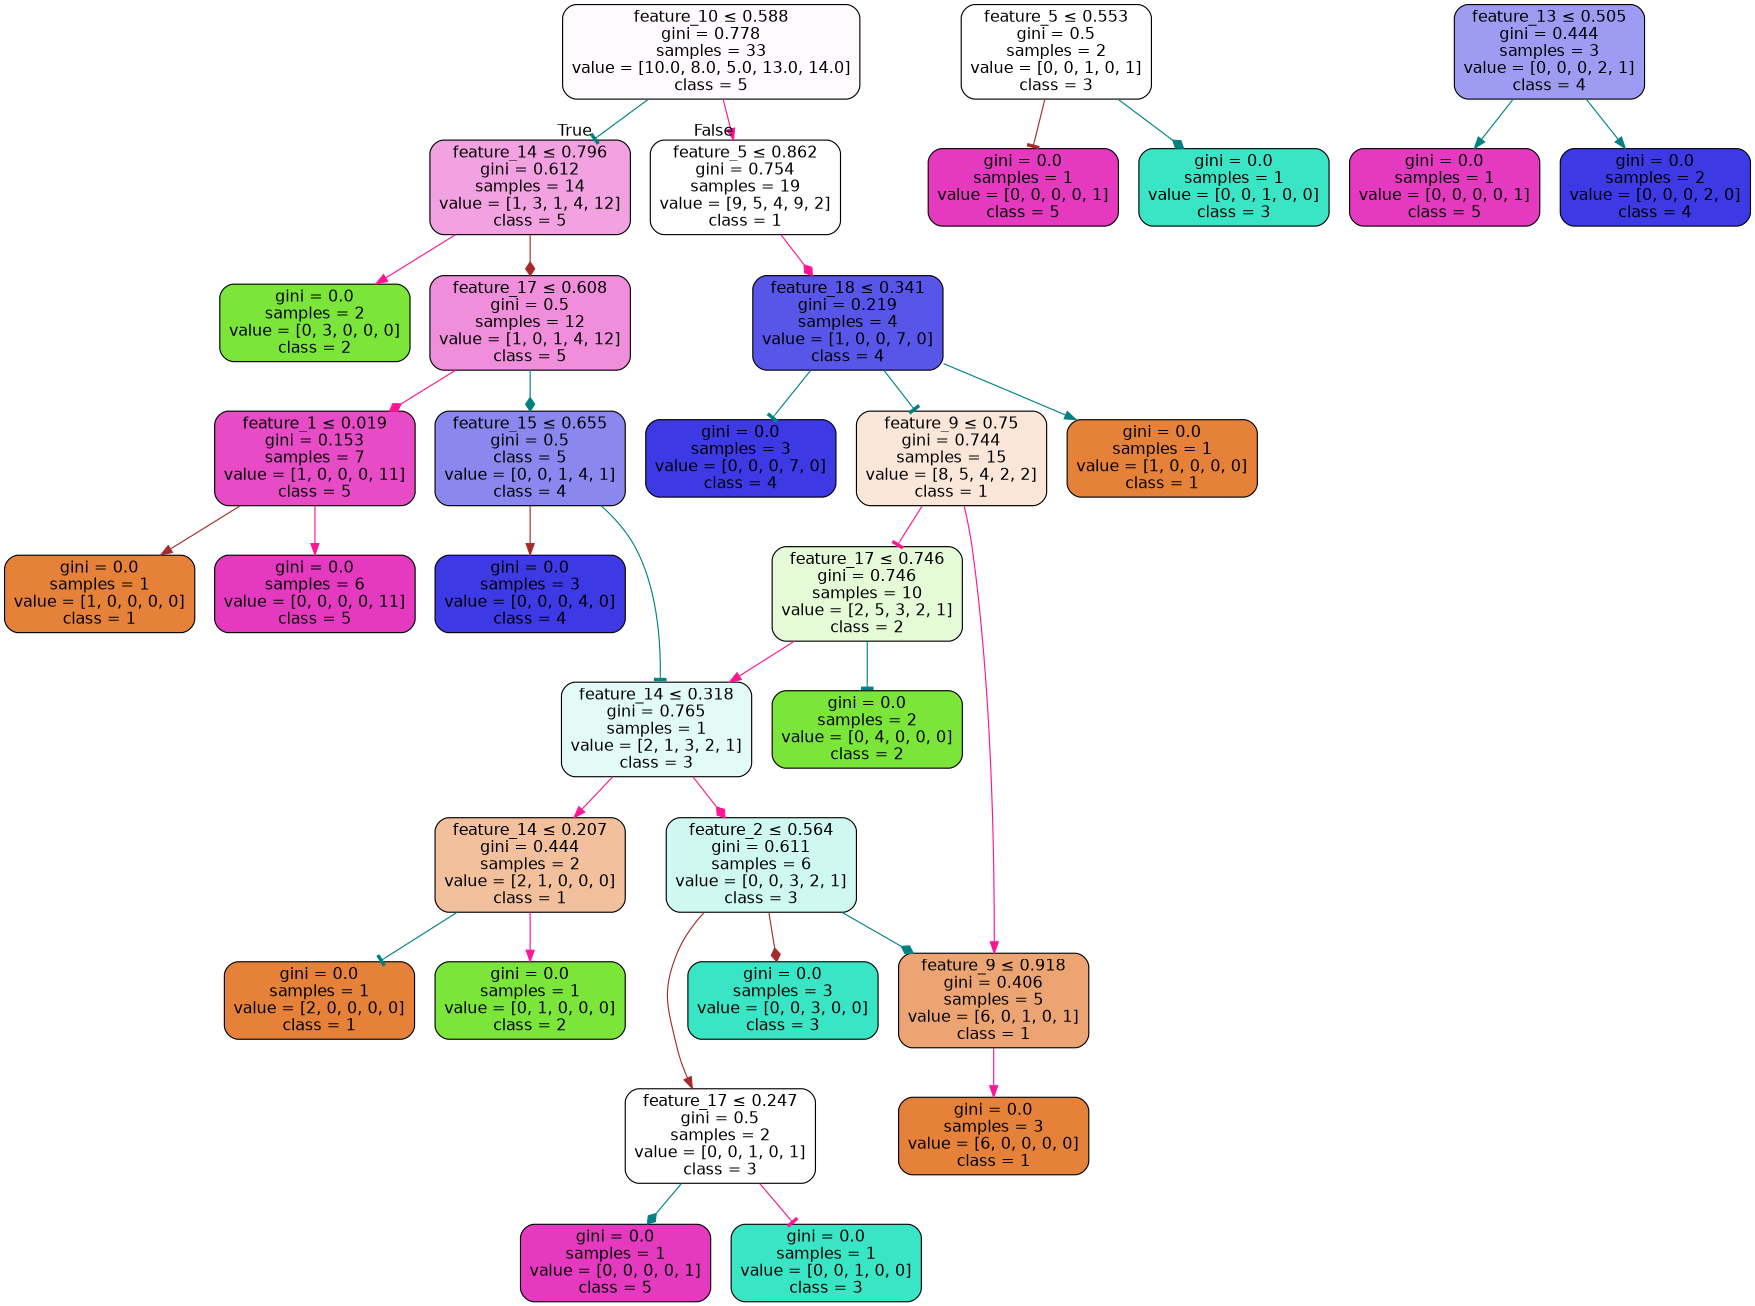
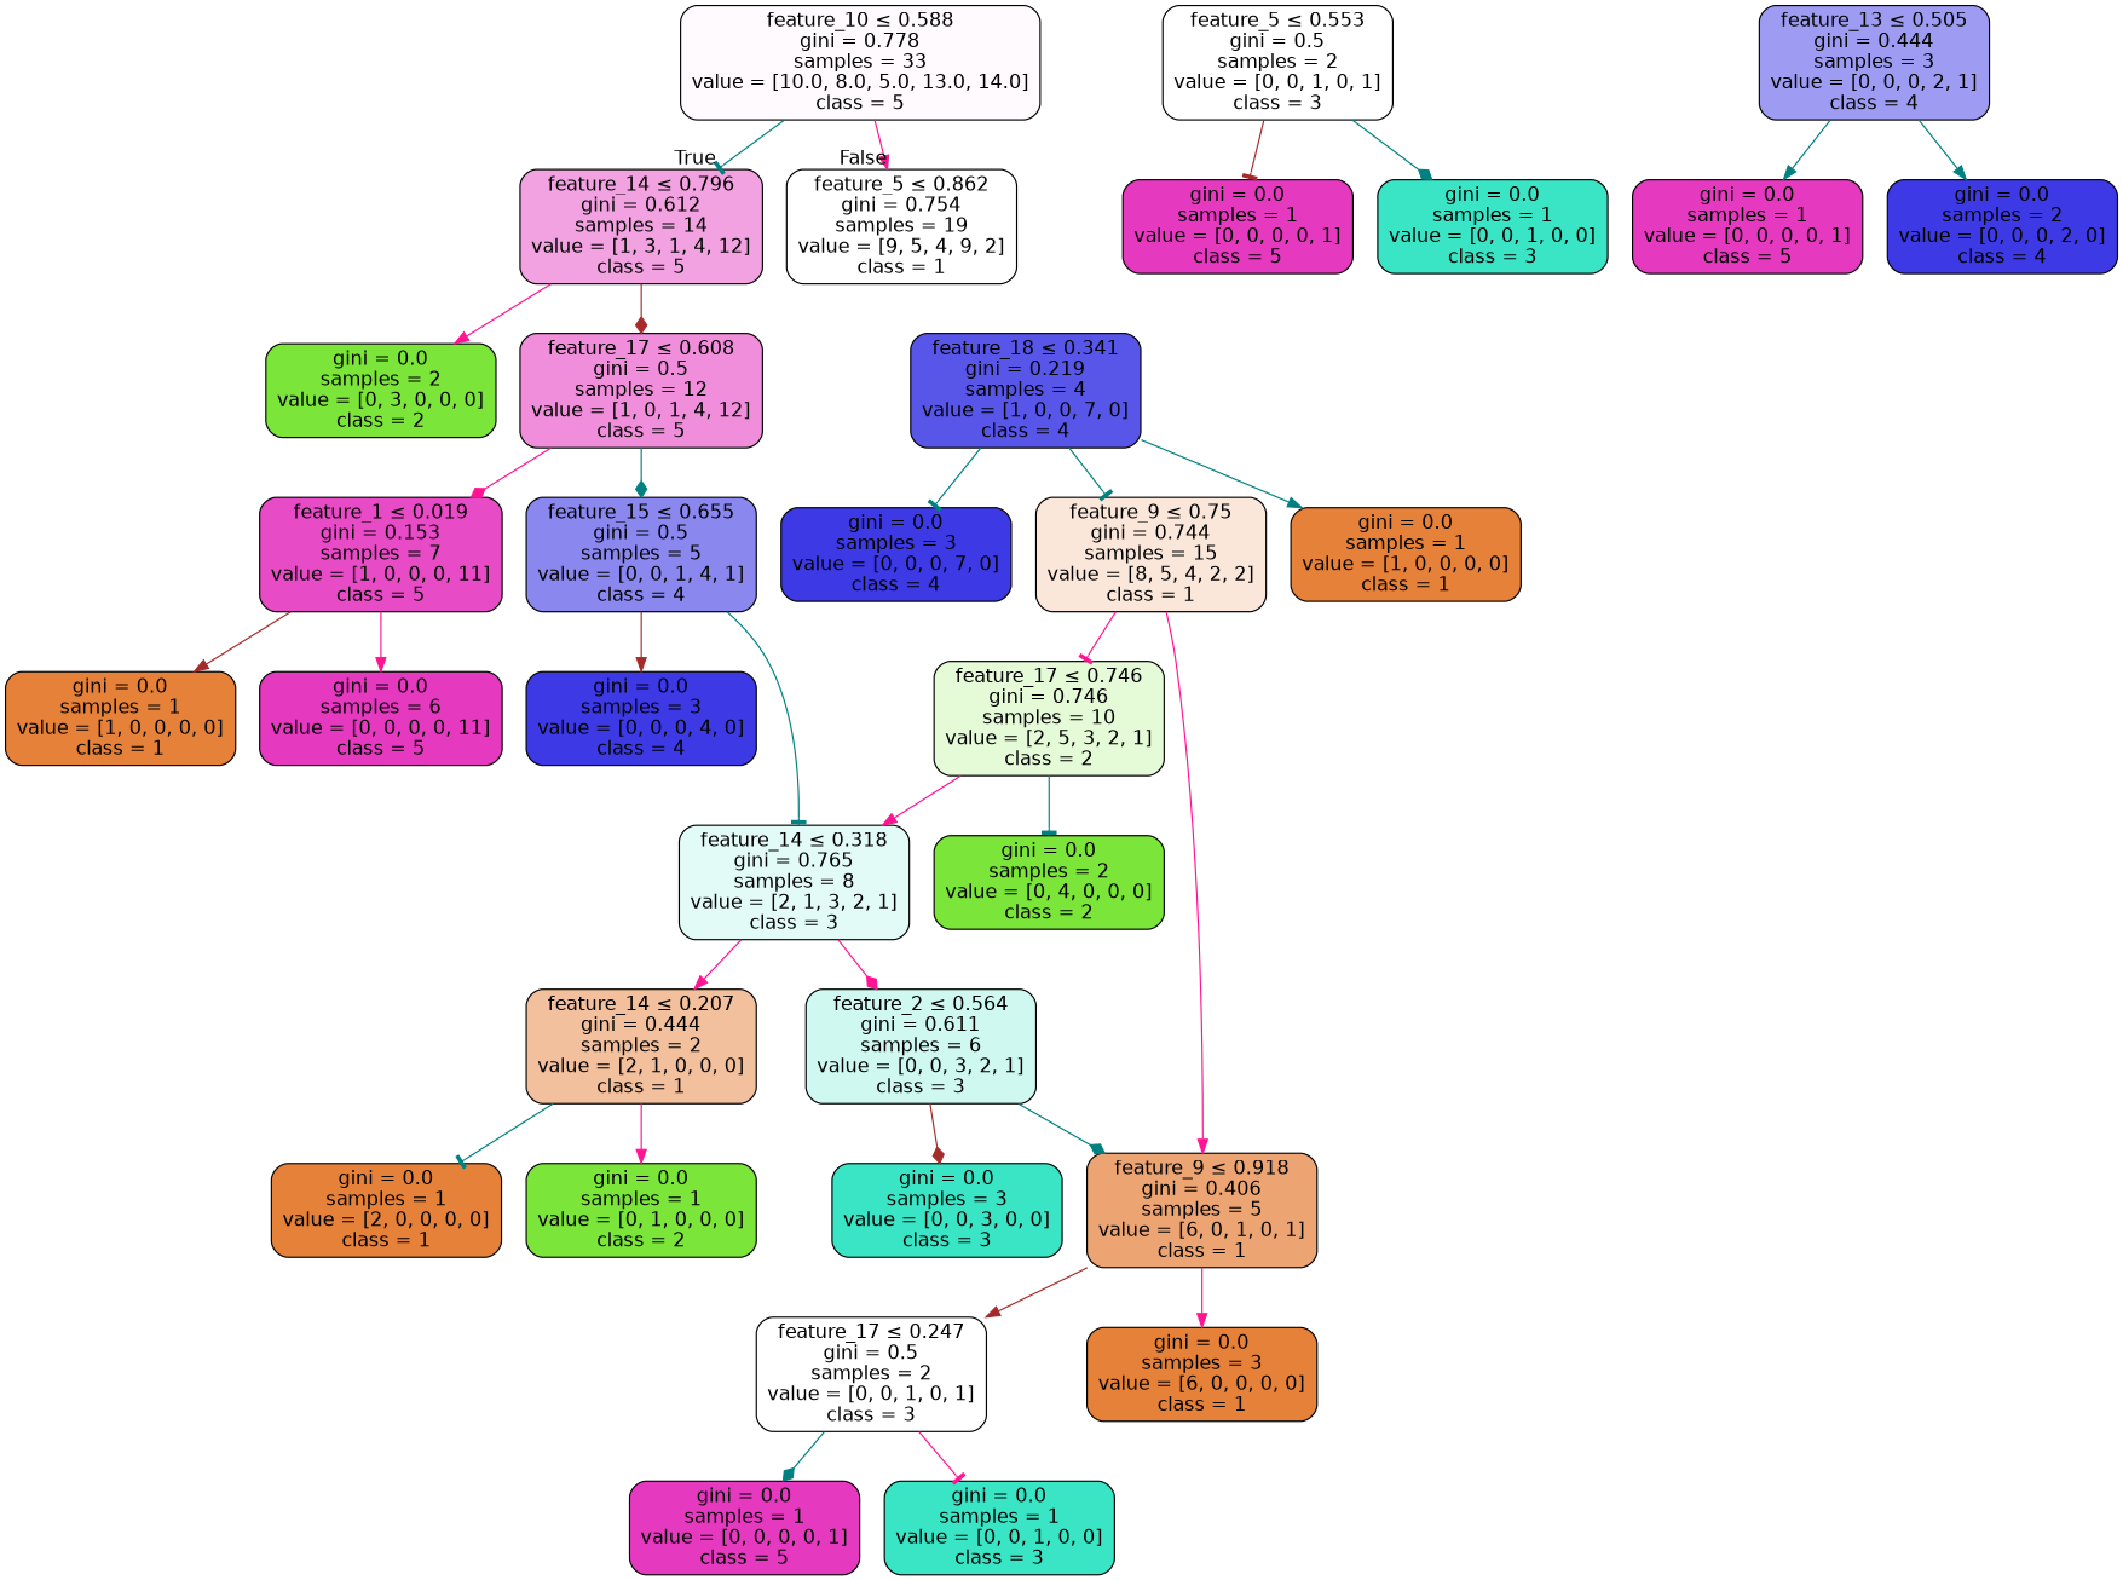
  digraph {
    node [color=black fillcolor="#e58139" fontname=helvetica shape=box style="filled, rounded"]
    edge [arrowhead=normal color=teal fontname=helvetica]
    n1 [fillcolor="#fefafd" label=<feature_10 &le; 0.588<br/>gini = 0.778<br/>samples = 33<br/>value = [10.0, 8.0, 5.0, 13.0, 14.0]<br/>class = 5>]
    n2 [fillcolor="#f3a2e1" label=<feature_14 &le; 0.796<br/>gini = 0.612<br/>samples = 14<br/>value = [1, 3, 1, 4, 12]<br/>class = 5>]
    n3 [fillcolor="#ffffff" label=<feature_5 &le; 0.862<br/>gini = 0.754<br/>samples = 19<br/>value = [9, 5, 4, 9, 2]<br/>class = 1>]
    n4 [fillcolor="#f08edb" label=<feature_17 &le; 0.608<br/>gini = 0.5<br/>samples = 12<br/>value = [1, 0, 1, 4, 12]<br/>class = 5>]
    n5 [fillcolor="#7be539" label=<gini = 0.0<br/>samples = 2<br/>value = [0, 3, 0, 0, 0]<br/>class = 2>]
    n6 [fillcolor="#5855e9" label=<feature_18 &le; 0.341<br/>gini = 0.219<br/>samples = 4<br/>value = [1, 0, 0, 7, 0]<br/>class = 4>]
-   n7 [fillcolor="#8a88ef" label=<feature_15 &le; 0.655<br/>gini = 0.5<br/>class = 5<br/>value = [0, 0, 1, 4, 1]<br/>class = 4>]
+   n7 [fillcolor="#8a88ef" label=<feature_15 &le; 0.655<br/>gini = 0.5<br/>samples = 5<br/>value = [0, 0, 1, 4, 1]<br/>class = 4>]
    n8 [fillcolor="#e74bc6" label=<feature_1 &le; 0.019<br/>gini = 0.153<br/>samples = 7<br/>value = [1, 0, 0, 0, 11]<br/>class = 5>]
    n9 [fillcolor="#3c39e5" label=<gini = 0.0<br/>samples = 3<br/>value = [0, 0, 0, 4, 0]<br/>class = 4>]
-   n10 [fillcolor="#e3fbf7" label=<feature_14 &le; 0.318<br/>gini = 0.765<br/>samples = 1<br/>value = [2, 1, 3, 2, 1]<br/>class = 3>]
+   n10 [fillcolor="#e3fbf7" label=<feature_14 &le; 0.318<br/>gini = 0.765<br/>samples = 8<br/>value = [2, 1, 3, 2, 1]<br/>class = 3>]
    n11 [label=<gini = 0.0<br/>samples = 1<br/>value = [1, 0, 0, 0, 0]<br/>class = 1>]
    n12 [fillcolor="#e539c0" label=<gini = 0.0<br/>samples = 6<br/>value = [0, 0, 0, 0, 11]<br/>class = 5>]
    n13 [fillcolor="#ffffff" label=<feature_5 &le; 0.553<br/>gini = 0.5<br/>samples = 2<br/>value = [0, 0, 1, 0, 1]<br/>class = 3>]
    n14 [fillcolor="#e539c0" label=<gini = 0.0<br/>samples = 1<br/>value = [0, 0, 0, 0, 1]<br/>class = 5>]
    n15 [fillcolor="#39e5c5" label=<gini = 0.0<br/>samples = 1<br/>value = [0, 0, 1, 0, 0]<br/>class = 3>]
    n16 [fillcolor="#fae7da" label=<feature_9 &le; 0.75<br/>gini = 0.744<br/>samples = 15<br/>value = [8, 5, 4, 2, 2]<br/>class = 1>]
    n17 [fillcolor="#e5fad7" label=<feature_17 &le; 0.746<br/>gini = 0.746<br/>samples = 10<br/>value = [2, 5, 3, 2, 1]<br/>class = 2>]
    n18 [fillcolor="#eca572" label=<feature_9 &le; 0.918<br/>gini = 0.406<br/>samples = 5<br/>value = [6, 0, 1, 0, 1]<br/>class = 1>]
    n19 [label=<gini = 0.0<br/>samples = 1<br/>value = [1, 0, 0, 0, 0]<br/>class = 1>]
    n20 [fillcolor="#3c39e5" label=<gini = 0.0<br/>samples = 3<br/>value = [0, 0, 0, 7, 0]<br/>class = 4>]
    n21 [fillcolor="#7be539" label=<gini = 0.0<br/>samples = 2<br/>value = [0, 4, 0, 0, 0]<br/>class = 2>]
    n22 [label=<gini = 0.0<br/>samples = 3<br/>value = [6, 0, 0, 0, 0]<br/>class = 1>]
    n23 [fillcolor="#ffffff" label=<feature_17 &le; 0.247<br/>gini = 0.5<br/>samples = 2<br/>value = [0, 0, 1, 0, 1]<br/>class = 3>]
    n24 [fillcolor="#f2c09c" label=<feature_14 &le; 0.207<br/>gini = 0.444<br/>samples = 2<br/>value = [2, 1, 0, 0, 0]<br/>class = 1>]
    n25 [fillcolor="#cef8f0" label=<feature_2 &le; 0.564<br/>gini = 0.611<br/>samples = 6<br/>value = [0, 0, 3, 2, 1]<br/>class = 3>]
    n26 [fillcolor="#7be539" label=<gini = 0.0<br/>samples = 1<br/>value = [0, 1, 0, 0, 0]<br/>class = 2>]
    n27 [label=<gini = 0.0<br/>samples = 1<br/>value = [2, 0, 0, 0, 0]<br/>class = 1>]
    n28 [fillcolor="#39e5c5" label=<gini = 0.0<br/>samples = 3<br/>value = [0, 0, 3, 0, 0]<br/>class = 3>]
    n29 [fillcolor="#9e9cf2" label=<feature_13 &le; 0.505<br/>gini = 0.444<br/>samples = 3<br/>value = [0, 0, 0, 2, 1]<br/>class = 4>]
    n30 [fillcolor="#e539c0" label=<gini = 0.0<br/>samples = 1<br/>value = [0, 0, 0, 0, 1]<br/>class = 5>]
    n31 [fillcolor="#3c39e5" label=<gini = 0.0<br/>samples = 2<br/>value = [0, 0, 0, 2, 0]<br/>class = 4>]
    n32 [fillcolor="#e539c0" label=<gini = 0.0<br/>samples = 1<br/>value = [0, 0, 0, 0, 1]<br/>class = 5>]
    n33 [fillcolor="#39e5c5" label=<gini = 0.0<br/>samples = 1<br/>value = [0, 0, 1, 0, 0]<br/>class = 3>]
    n1 -> n2 [arrowhead=tee headlabel=True labelangle=45 labeldistance=2.5]
    n1 -> n3 [color=deeppink headlabel=False labelangle=-45 labeldistance=2.5]
    n2 -> n4 [arrowhead=diamond color=brown]
    n2 -> n5 [color=deeppink]
-   n3 -> n6 [arrowhead=diamond color=deeppink]
    n4 -> n7 [arrowhead=diamond]
    n4 -> n8 [arrowhead=diamond color=deeppink]
    n6 -> n16 [arrowhead=tee]
    n6 -> n19
    n6 -> n20 [arrowhead=tee]
    n7 -> n9 [color=brown]
    n7 -> n10 [arrowhead=tee]
    n8 -> n11 [color=brown]
    n8 -> n12 [color=deeppink]
    n10 -> n24 [color=deeppink]
    n10 -> n25 [arrowhead=diamond color=deeppink]
    n13 -> n14 [arrowhead=tee color=brown]
    n13 -> n15 [arrowhead=diamond]
    n16 -> n17 [arrowhead=tee color=deeppink]
    n16 -> n18 [color=deeppink]
    n17 -> n10 [color=deeppink]
    n17 -> n21 [arrowhead=tee]
    n18 -> n22 [color=deeppink]
-   n25 -> n23 [color=brown]
+   n18 -> n23 [color=brown]
    n23 -> n32 [arrowhead=diamond]
    n23 -> n33 [arrowhead=tee color=deeppink]
    n24 -> n26 [color=deeppink]
    n24 -> n27 [arrowhead=tee]
    n25 -> n18 [arrowhead=diamond]
    n25 -> n28 [arrowhead=diamond color=brown]
    n29 -> n30
    n29 -> n31
  }
